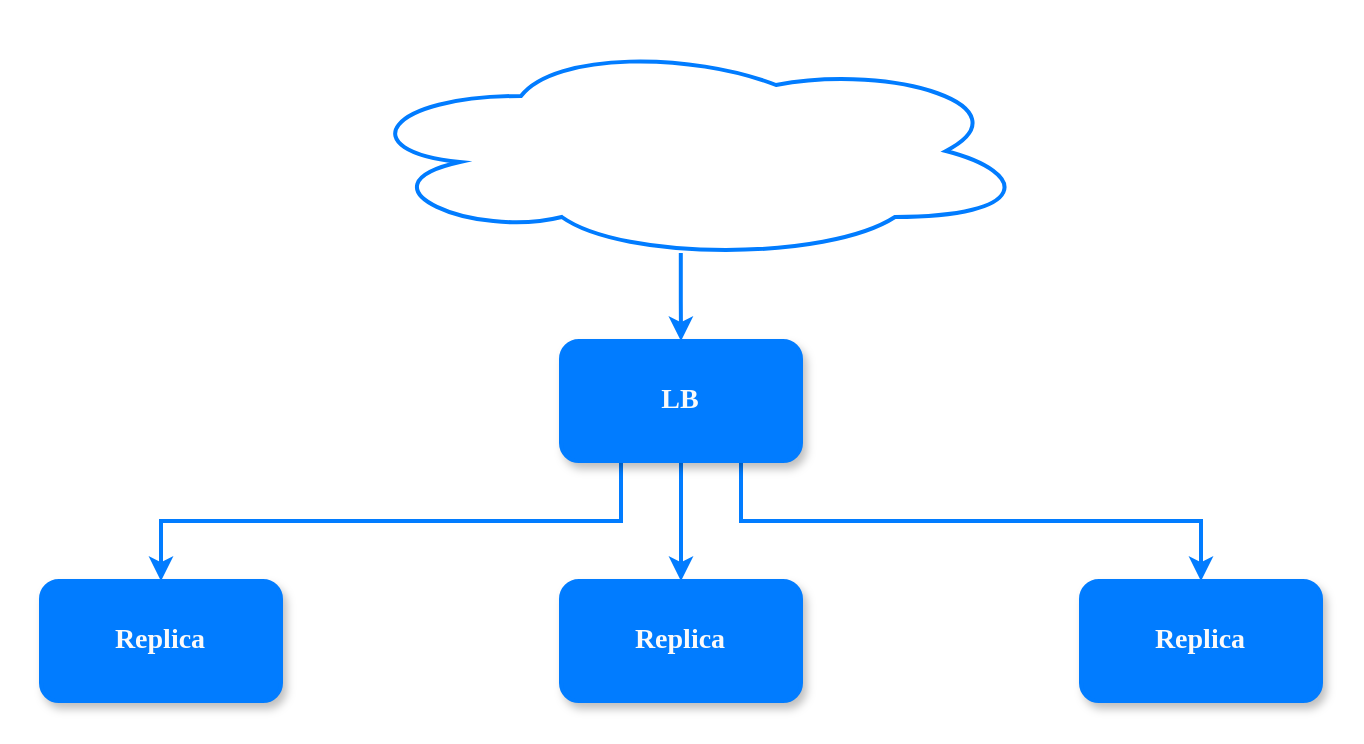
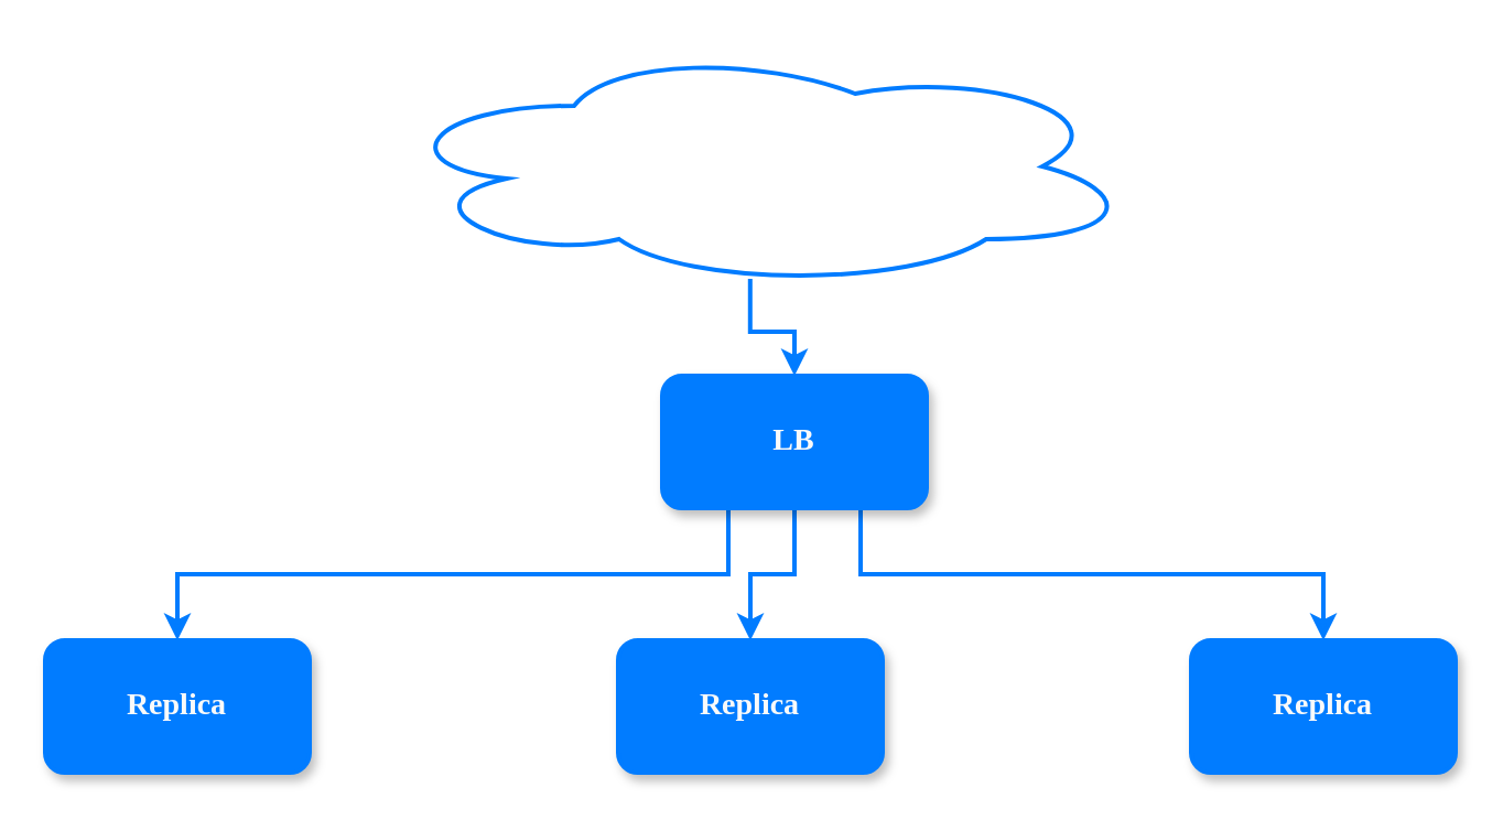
  <mxCell id="0" />
  <mxCell id="1" parent="0" />
  <mxCell id="2" value="" style="edgeStyle=orthogonalEdgeStyle;rounded=0;orthogonalLoop=1;jettySize=auto;html=1;fontFamily=Montserrat;fontSize=14;fontColor=#FAFAFA;strokeWidth=2;strokeColor=#017CFF;exitX=0.25;exitY=1;exitDx=0;exitDy=0;" edge="1" parent="1" source="5" target="8"><mxGeometry relative="1" as="geometry" /></mxCell>
  <mxCell id="3" value="" style="edgeStyle=orthogonalEdgeStyle;rounded=0;orthogonalLoop=1;jettySize=auto;html=1;fontFamily=Montserrat;fontSize=14;fontColor=#FAFAFA;strokeWidth=2;strokeColor=#017CFF;" edge="1" parent="1" source="5" target="7"><mxGeometry relative="1" as="geometry" /></mxCell>
  <mxCell id="4" value="" style="edgeStyle=orthogonalEdgeStyle;rounded=0;orthogonalLoop=1;jettySize=auto;html=1;fontFamily=Montserrat;fontSize=14;fontColor=#FAFAFA;strokeWidth=2;strokeColor=#017CFF;exitX=0.75;exitY=1;exitDx=0;exitDy=0;" edge="1" parent="1" source="5" target="6"><mxGeometry relative="1" as="geometry" /></mxCell>
- <mxCell id="5" value="LB" style="rounded=1;whiteSpace=wrap;html=1;fillColor=#017CFF;strokeWidth=2;fontColor=#FAFAFA;fontFamily=Montserrat;fontStyle=1;shadow=1;strokeColor=#017CFF;fontSize=14;" vertex="1" parent="1"><mxGeometry x="280" y="170" width="120" height="60" as="geometry" /></mxCell>
+ <mxCell id="5" value="LB" style="rounded=1;whiteSpace=wrap;html=1;fillColor=#017CFF;strokeWidth=2;fontColor=#FAFAFA;fontFamily=Montserrat;fontStyle=1;shadow=1;strokeColor=#017CFF;fontSize=14;" vertex="1" parent="1"><mxGeometry x="300" y="170" width="120" height="60" as="geometry" /></mxCell>
  <mxCell id="6" value="Replica" style="rounded=1;whiteSpace=wrap;html=1;fillColor=#017CFF;strokeWidth=2;fontColor=#FAFAFA;fontFamily=Montserrat;fontStyle=1;shadow=1;strokeColor=#017CFF;fontSize=14;" vertex="1" parent="1"><mxGeometry x="540" y="290" width="120" height="60" as="geometry" /></mxCell>
  <mxCell id="7" value="Replica" style="rounded=1;whiteSpace=wrap;html=1;fillColor=#017CFF;strokeWidth=2;fontColor=#FAFAFA;fontFamily=Montserrat;fontStyle=1;shadow=1;strokeColor=#017CFF;fontSize=14;" vertex="1" parent="1"><mxGeometry x="280" y="290" width="120" height="60" as="geometry" /></mxCell>
  <mxCell id="8" value="Replica" style="rounded=1;whiteSpace=wrap;html=1;fillColor=#017CFF;strokeWidth=2;fontColor=#FAFAFA;fontFamily=Montserrat;fontStyle=1;shadow=1;strokeColor=#017CFF;fontSize=14;" vertex="1" parent="1"><mxGeometry x="20" y="290" width="120" height="60" as="geometry" /></mxCell>
  <mxCell id="9" style="edgeStyle=orthogonalEdgeStyle;rounded=0;orthogonalLoop=1;jettySize=auto;html=1;exitX=0.485;exitY=0.964;exitDx=0;exitDy=0;exitPerimeter=0;entryX=0.5;entryY=0;entryDx=0;entryDy=0;fontFamily=Montserrat;fontSize=14;fontColor=#FAFAFA;strokeWidth=2;strokeColor=#017CFF;" edge="1" parent="1" source="10" target="5"><mxGeometry relative="1" as="geometry" /></mxCell>
  <mxCell id="10" value="" style="ellipse;shape=cloud;whiteSpace=wrap;html=1;rounded=1;shadow=0;strokeColor=#017CFF;strokeWidth=2;fillColor=none;fontFamily=Montserrat;fontSize=14;fontColor=#FAFAFA;" vertex="1" parent="1"><mxGeometry x="175" y="20" width="340" height="110" as="geometry" /></mxCell>
